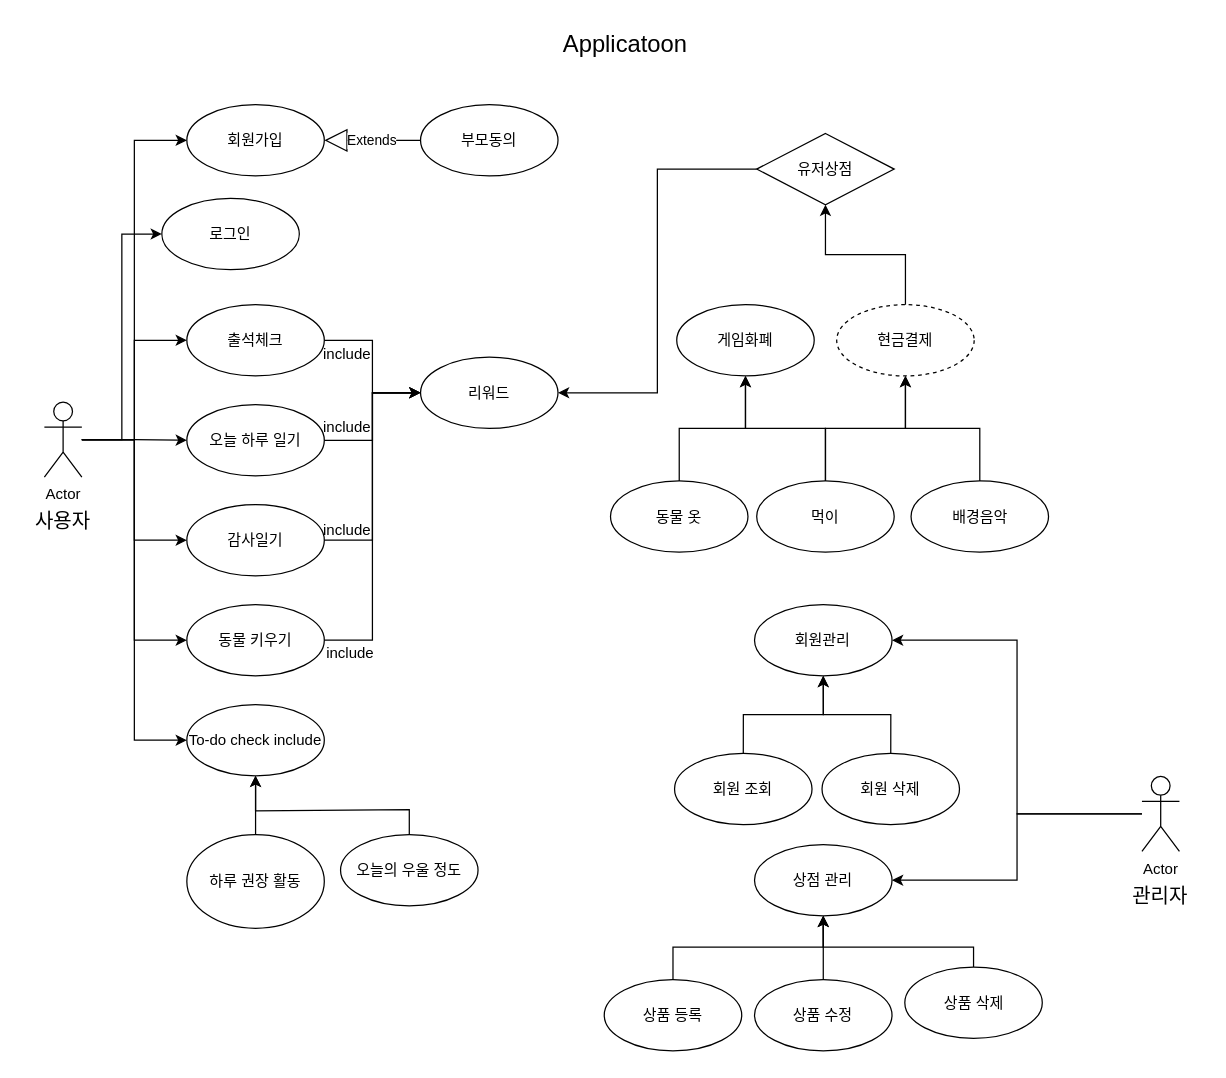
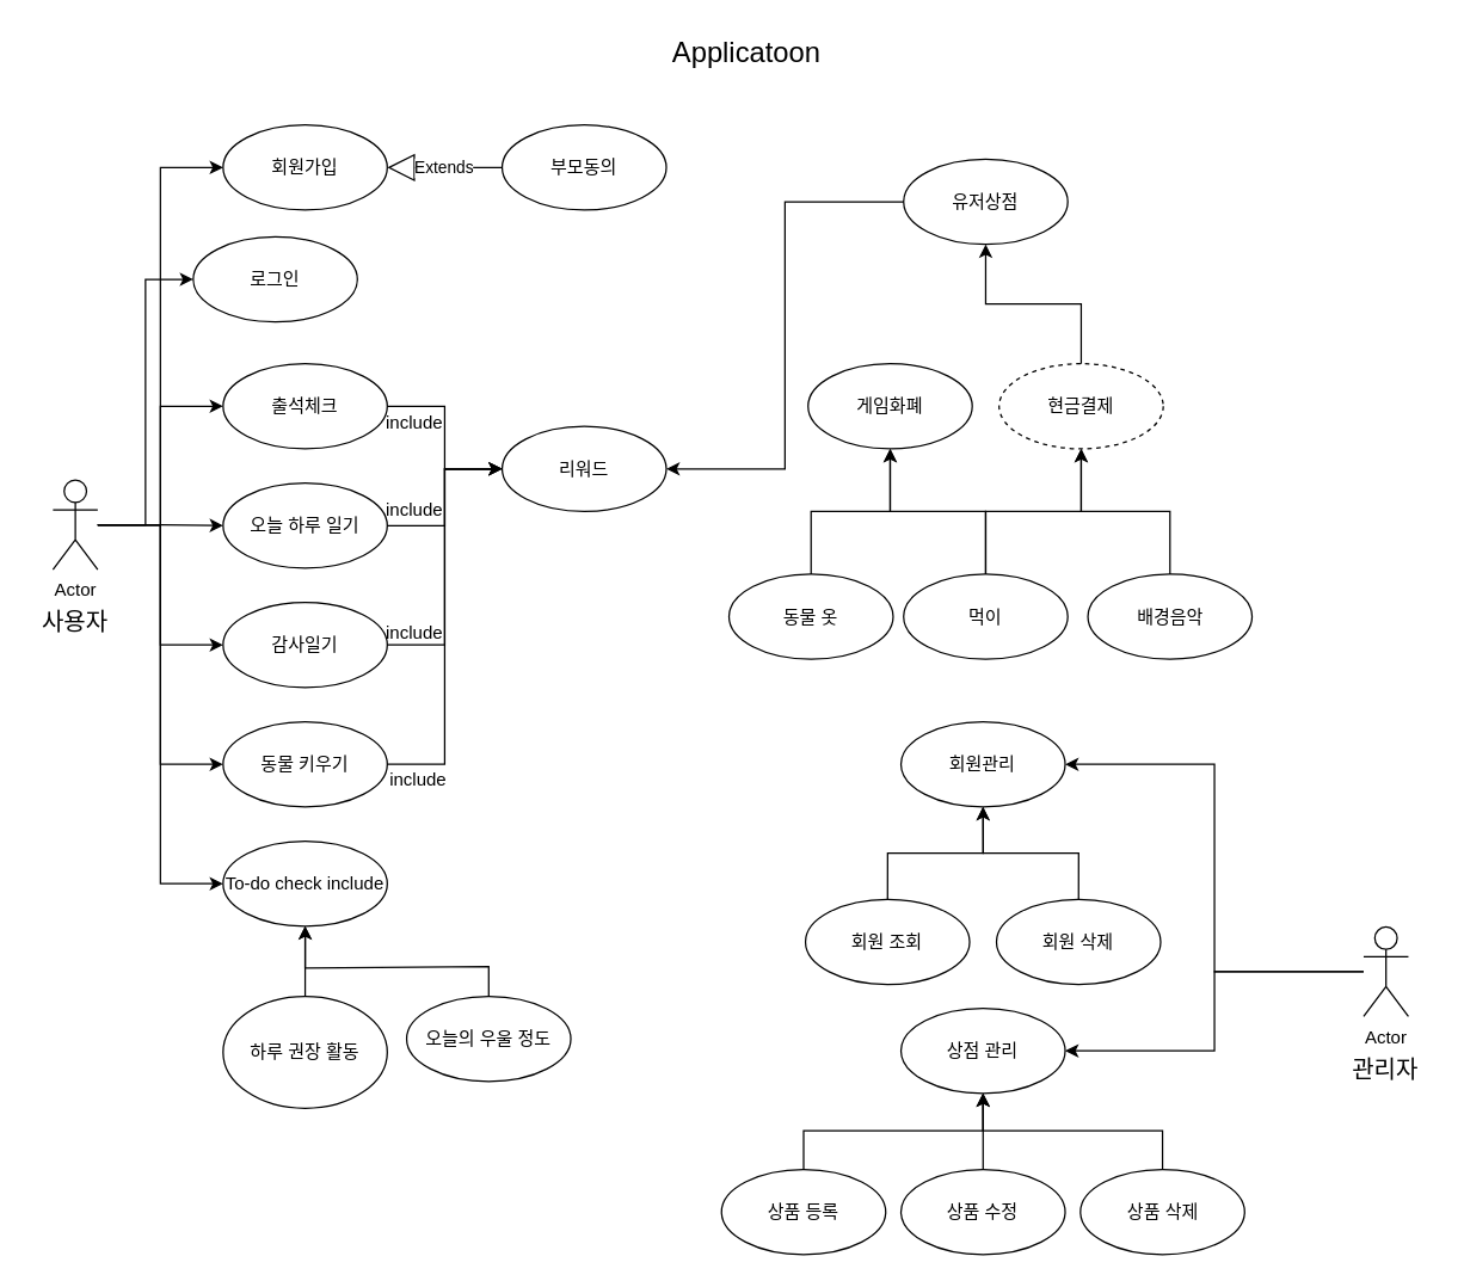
  <mxCell id="0" />
  <mxCell id="1" parent="0" />
  <mxCell id="2" style="edgeStyle=orthogonalEdgeStyle;rounded=0;orthogonalLoop=1;jettySize=auto;html=1;entryX=0;entryY=0.5;entryDx=0;entryDy=0;" edge="1" parent="1" source="9" target="12"><mxGeometry relative="1" as="geometry" /></mxCell>
  <mxCell id="3" style="edgeStyle=orthogonalEdgeStyle;rounded=0;orthogonalLoop=1;jettySize=auto;html=1;entryX=0;entryY=0.5;entryDx=0;entryDy=0;" edge="1" parent="1" source="9" target="13"><mxGeometry relative="1" as="geometry" /></mxCell>
  <mxCell id="4" style="edgeStyle=orthogonalEdgeStyle;rounded=0;orthogonalLoop=1;jettySize=auto;html=1;entryX=0;entryY=0.5;entryDx=0;entryDy=0;" edge="1" parent="1" source="9" target="15"><mxGeometry relative="1" as="geometry" /></mxCell>
  <mxCell id="5" style="edgeStyle=orthogonalEdgeStyle;rounded=0;orthogonalLoop=1;jettySize=auto;html=1;entryX=0;entryY=0.5;entryDx=0;entryDy=0;" edge="1" parent="1" source="9" target="19"><mxGeometry relative="1" as="geometry" /></mxCell>
  <mxCell id="6" style="edgeStyle=orthogonalEdgeStyle;rounded=0;orthogonalLoop=1;jettySize=auto;html=1;entryX=0;entryY=0.5;entryDx=0;entryDy=0;" edge="1" parent="1" source="9" target="21"><mxGeometry relative="1" as="geometry" /></mxCell>
  <mxCell id="7" style="edgeStyle=orthogonalEdgeStyle;rounded=0;orthogonalLoop=1;jettySize=auto;html=1;entryX=0;entryY=0.5;entryDx=0;entryDy=0;" edge="1" parent="1" source="9" target="22"><mxGeometry relative="1" as="geometry" /></mxCell>
  <mxCell id="8" style="edgeStyle=orthogonalEdgeStyle;rounded=0;orthogonalLoop=1;jettySize=auto;html=1;entryX=0;entryY=0.5;entryDx=0;entryDy=0;" edge="1" parent="1" source="9" target="17"><mxGeometry relative="1" as="geometry" /></mxCell>
  <mxCell id="9" value="Actor" style="shape=umlActor;verticalLabelPosition=bottom;verticalAlign=top;html=1;outlineConnect=0;" parent="1" vertex="1"><mxGeometry x="35" y="321" width="30" height="60" as="geometry" /></mxCell>
  <mxCell id="10" value="사용자" style="text;html=1;strokeColor=none;fillColor=none;align=center;verticalAlign=middle;whiteSpace=wrap;rounded=0;fontSize=16;" parent="1" vertex="1"><mxGeometry x="20" y="401" width="60" height="30" as="geometry" /></mxCell>
  <mxCell id="11" value="&lt;font style=&quot;font-size: 19px;&quot;&gt;Applicatoon&lt;/font&gt;" style="text;html=1;strokeColor=none;fillColor=none;align=center;verticalAlign=middle;whiteSpace=wrap;rounded=0;" vertex="1" parent="1"><mxGeometry x="450" y="20" width="100" height="30" as="geometry" /></mxCell>
  <mxCell id="12" value="회원가입" style="ellipse;whiteSpace=wrap;html=1;fillColor=none;" vertex="1" parent="1"><mxGeometry x="149" y="83" width="110" height="57" as="geometry" /></mxCell>
  <mxCell id="13" value="로그인" style="ellipse;whiteSpace=wrap;html=1;fillColor=none;" vertex="1" parent="1"><mxGeometry x="129" y="158" width="110" height="57" as="geometry" /></mxCell>
  <mxCell id="14" style="edgeStyle=orthogonalEdgeStyle;rounded=0;orthogonalLoop=1;jettySize=auto;html=1;entryX=0;entryY=0.5;entryDx=0;entryDy=0;" edge="1" parent="1" source="15" target="23"><mxGeometry relative="1" as="geometry" /></mxCell>
  <mxCell id="15" value="오늘 하루 일기" style="ellipse;whiteSpace=wrap;html=1;fillColor=none;" vertex="1" parent="1"><mxGeometry x="149" y="323" width="110" height="57" as="geometry" /></mxCell>
  <mxCell id="16" style="edgeStyle=orthogonalEdgeStyle;rounded=0;orthogonalLoop=1;jettySize=auto;html=1;entryX=0;entryY=0.5;entryDx=0;entryDy=0;" edge="1" parent="1" source="17" target="23"><mxGeometry relative="1" as="geometry" /></mxCell>
  <mxCell id="17" value="출석체크" style="ellipse;whiteSpace=wrap;html=1;fillColor=none;" vertex="1" parent="1"><mxGeometry x="149" y="243" width="110" height="57" as="geometry" /></mxCell>
  <mxCell id="18" style="edgeStyle=orthogonalEdgeStyle;rounded=0;orthogonalLoop=1;jettySize=auto;html=1;entryX=0;entryY=0.5;entryDx=0;entryDy=0;" edge="1" parent="1" source="19" target="23"><mxGeometry relative="1" as="geometry" /></mxCell>
  <mxCell id="19" value="감사일기" style="ellipse;whiteSpace=wrap;html=1;fillColor=none;" vertex="1" parent="1"><mxGeometry x="149" y="403" width="110" height="57" as="geometry" /></mxCell>
  <mxCell id="20" style="edgeStyle=orthogonalEdgeStyle;rounded=0;orthogonalLoop=1;jettySize=auto;html=1;entryX=0;entryY=0.5;entryDx=0;entryDy=0;" edge="1" parent="1" source="21" target="23"><mxGeometry relative="1" as="geometry" /></mxCell>
  <mxCell id="21" value="동물 키우기" style="ellipse;whiteSpace=wrap;html=1;fillColor=none;" vertex="1" parent="1"><mxGeometry x="149" y="483" width="110" height="57" as="geometry" /></mxCell>
  <mxCell id="22" value="To-do check include" style="ellipse;whiteSpace=wrap;html=1;fillColor=none;" vertex="1" parent="1"><mxGeometry x="149" y="563" width="110" height="57" as="geometry" /></mxCell>
  <mxCell id="23" value="리워드" style="ellipse;whiteSpace=wrap;html=1;fillColor=none;" vertex="1" parent="1"><mxGeometry x="336" y="285" width="110" height="57" as="geometry" /></mxCell>
  <mxCell id="24" value="include" style="text;html=1;strokeColor=none;fillColor=none;align=center;verticalAlign=middle;whiteSpace=wrap;rounded=0;" vertex="1" parent="1"><mxGeometry x="258.5" y="273" width="37" height="20" as="geometry" /></mxCell>
  <mxCell id="25" value="include" style="text;html=1;strokeColor=none;fillColor=none;align=center;verticalAlign=middle;whiteSpace=wrap;rounded=0;" vertex="1" parent="1"><mxGeometry x="255.5" y="332" width="43" height="18" as="geometry" /></mxCell>
  <mxCell id="26" value="include" style="text;html=1;strokeColor=none;fillColor=none;align=center;verticalAlign=middle;whiteSpace=wrap;rounded=0;" vertex="1" parent="1"><mxGeometry x="255.5" y="414" width="43" height="20" as="geometry" /></mxCell>
  <mxCell id="27" value="include" style="text;html=1;strokeColor=none;fillColor=none;align=center;verticalAlign=middle;whiteSpace=wrap;rounded=0;" vertex="1" parent="1"><mxGeometry x="258.5" y="515" width="42" height="14" as="geometry" /></mxCell>
  <mxCell id="28" value="오늘의 우울 정도" style="ellipse;whiteSpace=wrap;html=1;fillColor=none;" vertex="1" parent="1"><mxGeometry x="272" y="667" width="110" height="57" as="geometry" /></mxCell>
  <mxCell id="29" value="하루 권장 활동" style="ellipse;whiteSpace=wrap;html=1;fillColor=none;" vertex="1" parent="1"><mxGeometry x="149" y="667" width="110" height="75" as="geometry" /></mxCell>
  <mxCell id="30" value="" style="endArrow=classic;html=1;rounded=0;entryX=0.5;entryY=1;entryDx=0;entryDy=0;" edge="1" parent="1" source="29" target="22"><mxGeometry width="50" height="50" relative="1" as="geometry"><mxPoint x="198" y="535" as="sourcePoint" /><mxPoint x="248" y="485" as="targetPoint" /></mxGeometry></mxCell>
  <mxCell id="31" value="" style="endArrow=classic;html=1;rounded=0;entryX=0.5;entryY=1;entryDx=0;entryDy=0;exitX=0.5;exitY=0;exitDx=0;exitDy=0;" edge="1" parent="1" source="28" target="22"><mxGeometry width="50" height="50" relative="1" as="geometry"><mxPoint x="214" y="677" as="sourcePoint" /><mxPoint x="214" y="630" as="targetPoint" /><Array as="points"><mxPoint x="327" y="647" /><mxPoint x="204" y="648" /></Array></mxGeometry></mxCell>
  <mxCell id="32" value="부모동의" style="ellipse;whiteSpace=wrap;html=1;fillColor=none;" vertex="1" parent="1"><mxGeometry x="336" y="83" width="110" height="57" as="geometry" /></mxCell>
  <mxCell id="33" value="Extends" style="endArrow=block;endSize=16;endFill=0;html=1;rounded=0;entryX=1;entryY=0.5;entryDx=0;entryDy=0;exitX=0;exitY=0.5;exitDx=0;exitDy=0;" edge="1" parent="1" source="32" target="12"><mxGeometry width="160" relative="1" as="geometry"><mxPoint x="286" y="200" as="sourcePoint" /><mxPoint x="446" y="200" as="targetPoint" /></mxGeometry></mxCell>
  <mxCell id="34" style="edgeStyle=orthogonalEdgeStyle;rounded=0;orthogonalLoop=1;jettySize=auto;html=1;exitX=0;exitY=0.5;exitDx=0;exitDy=0;entryX=1;entryY=0.5;entryDx=0;entryDy=0;" edge="1" parent="1" source="35" target="23"><mxGeometry relative="1" as="geometry" /></mxCell>
- <mxCell id="35" value="유저상점" style="rhombus;whiteSpace=wrap;html=1;fillColor=none;" vertex="1" parent="1"><mxGeometry x="605" y="106" width="110" height="57" as="geometry" /></mxCell>
+ <mxCell id="35" value="유저상점" style="ellipse;whiteSpace=wrap;html=1;fillColor=none;" vertex="1" parent="1"><mxGeometry x="605" y="106" width="110" height="57" as="geometry" /></mxCell>
  <mxCell id="36" value="게임화폐" style="ellipse;whiteSpace=wrap;html=1;fillColor=none;" vertex="1" parent="1"><mxGeometry x="541" y="243" width="110" height="57" as="geometry" /></mxCell>
  <mxCell id="37" style="edgeStyle=orthogonalEdgeStyle;rounded=0;orthogonalLoop=1;jettySize=auto;html=1;entryX=0.5;entryY=1;entryDx=0;entryDy=0;" edge="1" parent="1" source="38" target="35"><mxGeometry relative="1" as="geometry" /></mxCell>
  <mxCell id="38" value="현금결제" style="ellipse;whiteSpace=wrap;html=1;fillColor=none;dashed=1;" vertex="1" parent="1"><mxGeometry x="669" y="243" width="110" height="57" as="geometry" /></mxCell>
  <mxCell id="39" style="edgeStyle=orthogonalEdgeStyle;rounded=0;orthogonalLoop=1;jettySize=auto;html=1;" edge="1" parent="1" source="40" target="36"><mxGeometry relative="1" as="geometry" /></mxCell>
  <mxCell id="40" value="동물 옷" style="ellipse;whiteSpace=wrap;html=1;fillColor=none;" vertex="1" parent="1"><mxGeometry x="488" y="384" width="110" height="57" as="geometry" /></mxCell>
  <mxCell id="41" style="edgeStyle=orthogonalEdgeStyle;rounded=0;orthogonalLoop=1;jettySize=auto;html=1;entryX=0.5;entryY=1;entryDx=0;entryDy=0;" edge="1" parent="1" source="43" target="36"><mxGeometry relative="1" as="geometry" /></mxCell>
  <mxCell id="42" style="edgeStyle=orthogonalEdgeStyle;rounded=0;orthogonalLoop=1;jettySize=auto;html=1;entryX=0.5;entryY=1;entryDx=0;entryDy=0;" edge="1" parent="1" source="43" target="38"><mxGeometry relative="1" as="geometry" /></mxCell>
  <mxCell id="43" value="먹이" style="ellipse;whiteSpace=wrap;html=1;fillColor=none;" vertex="1" parent="1"><mxGeometry x="605" y="384" width="110" height="57" as="geometry" /></mxCell>
  <mxCell id="44" style="edgeStyle=orthogonalEdgeStyle;rounded=0;orthogonalLoop=1;jettySize=auto;html=1;entryX=0.5;entryY=1;entryDx=0;entryDy=0;" edge="1" parent="1" source="45" target="38"><mxGeometry relative="1" as="geometry" /></mxCell>
  <mxCell id="45" value="배경음악" style="ellipse;whiteSpace=wrap;html=1;fillColor=none;" vertex="1" parent="1"><mxGeometry x="728.5" y="384" width="110" height="57" as="geometry" /></mxCell>
  <mxCell id="46" value="회원관리" style="ellipse;whiteSpace=wrap;html=1;fillColor=none;" vertex="1" parent="1"><mxGeometry x="603.25" y="483" width="110" height="57" as="geometry" /></mxCell>
  <mxCell id="47" style="edgeStyle=orthogonalEdgeStyle;rounded=0;orthogonalLoop=1;jettySize=auto;html=1;entryX=0.5;entryY=1;entryDx=0;entryDy=0;" edge="1" parent="1" source="48" target="46"><mxGeometry relative="1" as="geometry" /></mxCell>
  <mxCell id="48" value="회원 조회" style="ellipse;whiteSpace=wrap;html=1;fillColor=none;" vertex="1" parent="1"><mxGeometry x="539.25" y="602" width="110" height="57" as="geometry" /></mxCell>
  <mxCell id="49" style="edgeStyle=orthogonalEdgeStyle;rounded=0;orthogonalLoop=1;jettySize=auto;html=1;entryX=0.5;entryY=1;entryDx=0;entryDy=0;" edge="1" parent="1" source="50" target="46"><mxGeometry relative="1" as="geometry" /></mxCell>
- <mxCell id="50" value="회원 삭제" style="ellipse;whiteSpace=wrap;html=1;fillColor=none;" vertex="1" parent="1"><mxGeometry x="657.25" y="602" width="110" height="57" as="geometry" /></mxCell>
+ <mxCell id="50" value="회원 삭제" style="ellipse;whiteSpace=wrap;html=1;fillColor=none;" vertex="1" parent="1"><mxGeometry x="667.25" y="602" width="110" height="57" as="geometry" /></mxCell>
  <mxCell id="51" style="edgeStyle=orthogonalEdgeStyle;rounded=0;orthogonalLoop=1;jettySize=auto;html=1;" edge="1" parent="1" source="52" target="57"><mxGeometry relative="1" as="geometry"><Array as="points"><mxPoint x="538.25" y="757" /><mxPoint x="658.25" y="757" /></Array></mxGeometry></mxCell>
  <mxCell id="52" value="상품 등록" style="ellipse;whiteSpace=wrap;html=1;fillColor=none;" vertex="1" parent="1"><mxGeometry x="483" y="783" width="110" height="57" as="geometry" /></mxCell>
  <mxCell id="53" style="edgeStyle=orthogonalEdgeStyle;rounded=0;orthogonalLoop=1;jettySize=auto;html=1;entryX=0.5;entryY=1;entryDx=0;entryDy=0;" edge="1" parent="1" source="54" target="57"><mxGeometry relative="1" as="geometry" /></mxCell>
  <mxCell id="54" value="상품 수정" style="ellipse;whiteSpace=wrap;html=1;fillColor=none;" vertex="1" parent="1"><mxGeometry x="603.25" y="783" width="110" height="57" as="geometry" /></mxCell>
  <mxCell id="55" style="edgeStyle=orthogonalEdgeStyle;rounded=0;orthogonalLoop=1;jettySize=auto;html=1;entryX=0.5;entryY=1;entryDx=0;entryDy=0;" edge="1" parent="1" source="56" target="57"><mxGeometry relative="1" as="geometry"><Array as="points"><mxPoint x="778.25" y="757" /><mxPoint x="658.25" y="757" /></Array></mxGeometry></mxCell>
- <mxCell id="56" value="상품 삭제" style="ellipse;whiteSpace=wrap;html=1;fillColor=none;" vertex="1" parent="1"><mxGeometry x="723.5" y="773" width="110" height="57" as="geometry" /></mxCell>
+ <mxCell id="56" value="상품 삭제" style="ellipse;whiteSpace=wrap;html=1;fillColor=none;" vertex="1" parent="1"><mxGeometry x="723.5" y="783" width="110" height="57" as="geometry" /></mxCell>
  <mxCell id="57" value="상점 관리" style="ellipse;whiteSpace=wrap;html=1;fillColor=none;" vertex="1" parent="1"><mxGeometry x="603.25" y="675" width="110" height="57" as="geometry" /></mxCell>
  <mxCell id="58" style="edgeStyle=orthogonalEdgeStyle;rounded=0;orthogonalLoop=1;jettySize=auto;html=1;entryX=1;entryY=0.5;entryDx=0;entryDy=0;" edge="1" parent="1" source="60" target="46"><mxGeometry relative="1" as="geometry" /></mxCell>
  <mxCell id="59" style="edgeStyle=orthogonalEdgeStyle;rounded=0;orthogonalLoop=1;jettySize=auto;html=1;entryX=1;entryY=0.5;entryDx=0;entryDy=0;" edge="1" parent="1" source="60" target="57"><mxGeometry relative="1" as="geometry" /></mxCell>
  <mxCell id="60" value="Actor" style="shape=umlActor;verticalLabelPosition=bottom;verticalAlign=top;html=1;outlineConnect=0;" vertex="1" parent="1"><mxGeometry x="913.25" y="620.5" width="30" height="60" as="geometry" /></mxCell>
  <mxCell id="61" value="관리자" style="text;html=1;strokeColor=none;fillColor=none;align=center;verticalAlign=middle;whiteSpace=wrap;rounded=0;fontSize=16;" vertex="1" parent="1"><mxGeometry x="898.25" y="700.5" width="60" height="30" as="geometry" /></mxCell>
